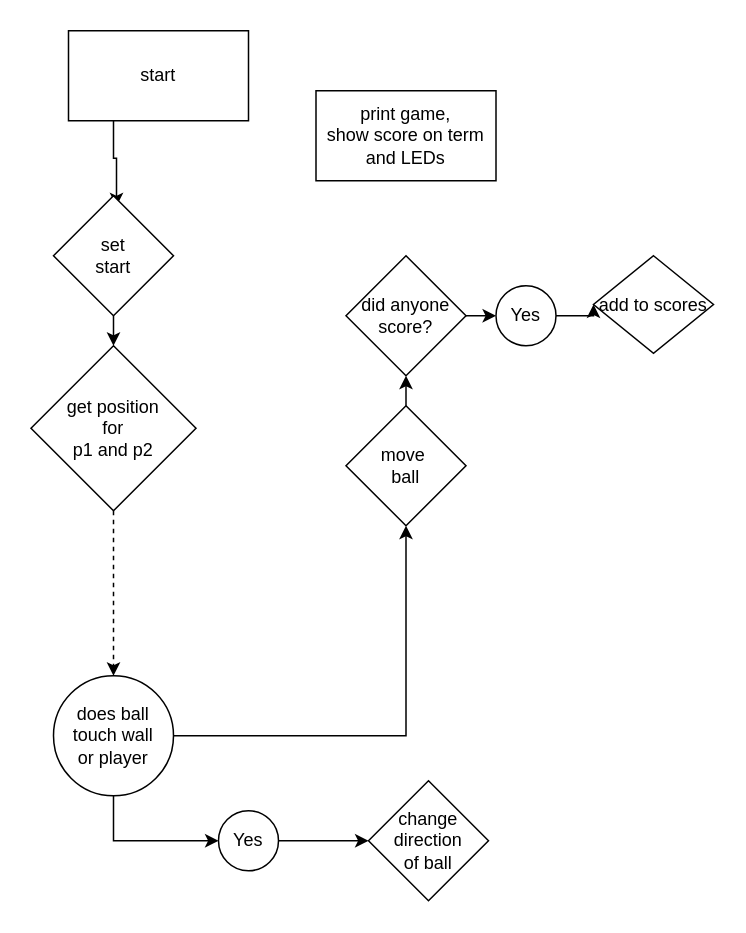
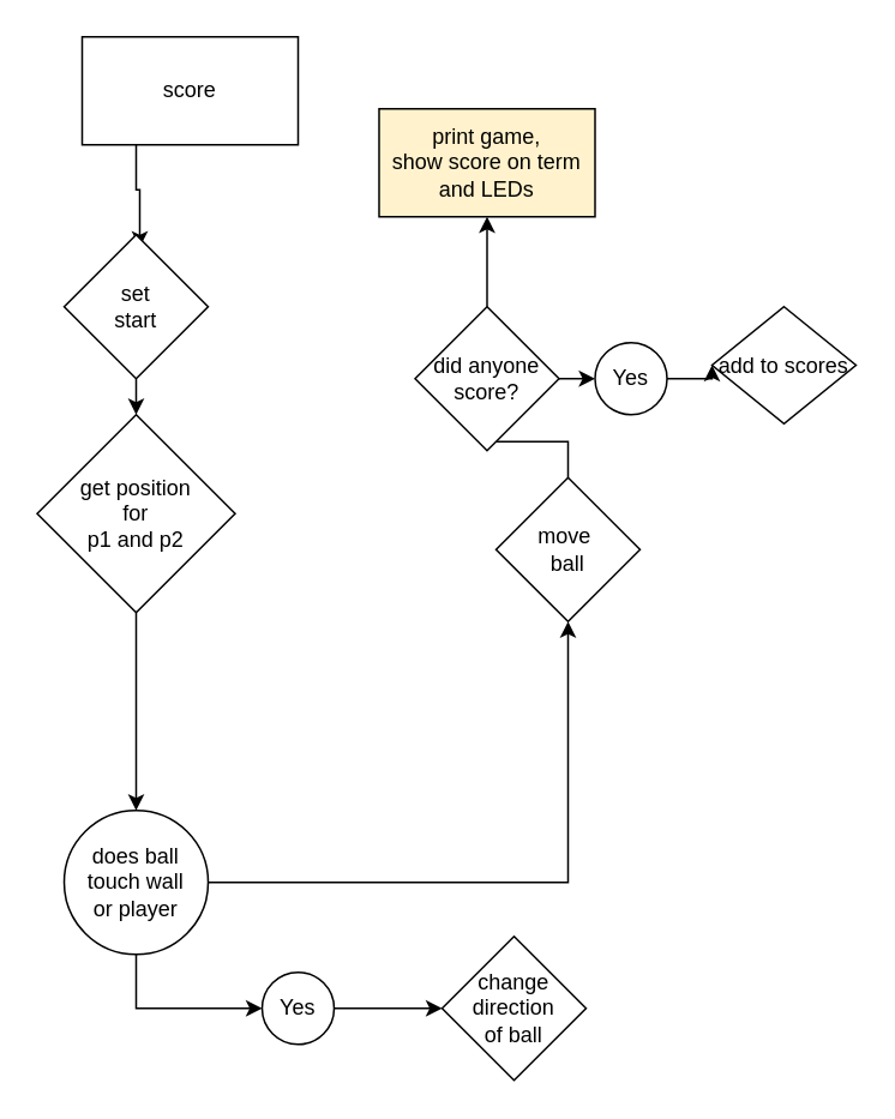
  <mxCell id="0" />
  <mxCell id="1" parent="0" />
  <mxCell id="2" style="edgeStyle=orthogonalEdgeStyle;rounded=0;orthogonalLoop=1;jettySize=auto;html=1;exitX=0.25;exitY=1;exitDx=0;exitDy=0;entryX=0.525;entryY=0.088;entryDx=0;entryDy=0;entryPerimeter=0;" edge="1" parent="1" source="3" target="7"><mxGeometry relative="1" as="geometry" /></mxCell>
- <mxCell id="3" value="start" style="rounded=0;whiteSpace=wrap;html=1;" vertex="1" parent="1"><mxGeometry x="45" y="20" width="120" height="60" as="geometry" /></mxCell>
- <mxCell id="4" style="edgeStyle=orthogonalEdgeStyle;rounded=0;orthogonalLoop=1;jettySize=auto;html=1;exitX=0.5;exitY=1;exitDx=0;exitDy=0;entryX=0.5;entryY=0;entryDx=0;entryDy=0;dashed=1;" edge="1" parent="1" source="5" target="12"><mxGeometry relative="1" as="geometry" /></mxCell>
+ <mxCell id="3" value="score" style="rounded=0;whiteSpace=wrap;html=1;" vertex="1" parent="1"><mxGeometry x="45" y="20" width="120" height="60" as="geometry" /></mxCell>
+ <mxCell id="4" style="edgeStyle=orthogonalEdgeStyle;rounded=0;orthogonalLoop=1;jettySize=auto;html=1;exitX=0.5;exitY=1;exitDx=0;exitDy=0;entryX=0.5;entryY=0;entryDx=0;entryDy=0;" edge="1" parent="1" source="5" target="12"><mxGeometry relative="1" as="geometry" /></mxCell>
  <mxCell id="5" value="get position &lt;br&gt;for &lt;br&gt;p1 and p2" style="rhombus;whiteSpace=wrap;html=1;" vertex="1" parent="1"><mxGeometry x="20" y="230" width="110" height="110" as="geometry" /></mxCell>
  <mxCell id="6" style="edgeStyle=orthogonalEdgeStyle;rounded=0;orthogonalLoop=1;jettySize=auto;html=1;exitX=0.5;exitY=1;exitDx=0;exitDy=0;entryX=0.5;entryY=0;entryDx=0;entryDy=0;" edge="1" parent="1" source="7" target="5"><mxGeometry relative="1" as="geometry" /></mxCell>
  <mxCell id="7" value="set&lt;br&gt;start" style="rhombus;whiteSpace=wrap;html=1;" vertex="1" parent="1"><mxGeometry x="35" y="130" width="80" height="80" as="geometry" /></mxCell>
  <mxCell id="8" style="edgeStyle=orthogonalEdgeStyle;rounded=0;orthogonalLoop=1;jettySize=auto;html=1;exitX=0.5;exitY=0;exitDx=0;exitDy=0;entryX=0.5;entryY=1;entryDx=0;entryDy=0;" edge="1" parent="1" source="9" target="18"><mxGeometry relative="1" as="geometry" /></mxCell>
- <mxCell id="9" value="move&amp;nbsp;&lt;br&gt;ball" style="rhombus;whiteSpace=wrap;html=1;" vertex="1" parent="1"><mxGeometry x="230" y="270" width="80" height="80" as="geometry" /></mxCell>
+ <mxCell id="9" value="move&amp;nbsp;&lt;br&gt;ball" style="rhombus;whiteSpace=wrap;html=1;" vertex="1" parent="1"><mxGeometry x="275" y="265" width="80" height="80" as="geometry" /></mxCell>
  <mxCell id="10" style="edgeStyle=orthogonalEdgeStyle;rounded=0;orthogonalLoop=1;jettySize=auto;html=1;exitX=0.5;exitY=1;exitDx=0;exitDy=0;entryX=0;entryY=0.5;entryDx=0;entryDy=0;" edge="1" parent="1" source="12" target="14"><mxGeometry relative="1" as="geometry" /></mxCell>
  <mxCell id="11" style="edgeStyle=orthogonalEdgeStyle;rounded=0;orthogonalLoop=1;jettySize=auto;html=1;exitX=1;exitY=0.5;exitDx=0;exitDy=0;entryX=0.5;entryY=1;entryDx=0;entryDy=0;" edge="1" parent="1" source="12" target="9"><mxGeometry relative="1" as="geometry" /></mxCell>
  <mxCell id="12" value="does ball touch wall&lt;br&gt;or player" style="ellipse;whiteSpace=wrap;html=1;aspect=fixed;" vertex="1" parent="1"><mxGeometry x="35" y="450" width="80" height="80" as="geometry" /></mxCell>
  <mxCell id="13" style="edgeStyle=orthogonalEdgeStyle;rounded=0;orthogonalLoop=1;jettySize=auto;html=1;exitX=1;exitY=0.5;exitDx=0;exitDy=0;entryX=0;entryY=0.5;entryDx=0;entryDy=0;" edge="1" parent="1" source="14" target="15"><mxGeometry relative="1" as="geometry" /></mxCell>
  <mxCell id="14" value="Yes" style="ellipse;whiteSpace=wrap;html=1;aspect=fixed;" vertex="1" parent="1"><mxGeometry x="145" y="540" width="40" height="40" as="geometry" /></mxCell>
  <mxCell id="15" value="change direction&lt;br&gt;of ball" style="rhombus;whiteSpace=wrap;html=1;" vertex="1" parent="1"><mxGeometry x="245" y="520" width="80" height="80" as="geometry" /></mxCell>
+ <mxCell id="16" style="edgeStyle=orthogonalEdgeStyle;rounded=0;orthogonalLoop=1;jettySize=auto;html=1;exitX=0.5;exitY=0;exitDx=0;exitDy=0;entryX=0.5;entryY=1;entryDx=0;entryDy=0;" edge="1" parent="1" source="18" target="19"><mxGeometry relative="1" as="geometry" /></mxCell>
  <mxCell id="17" style="edgeStyle=orthogonalEdgeStyle;rounded=0;orthogonalLoop=1;jettySize=auto;html=1;exitX=1;exitY=0.5;exitDx=0;exitDy=0;entryX=0;entryY=0.5;entryDx=0;entryDy=0;" edge="1" parent="1" source="18" target="22"><mxGeometry relative="1" as="geometry" /></mxCell>
  <mxCell id="18" value="did anyone&lt;br&gt;score?" style="rhombus;whiteSpace=wrap;html=1;" vertex="1" parent="1"><mxGeometry x="230" y="170" width="80" height="80" as="geometry" /></mxCell>
- <mxCell id="19" value="print game,&lt;br&gt;show score on term&lt;br&gt;and LEDs" style="rounded=0;whiteSpace=wrap;html=1;" vertex="1" parent="1"><mxGeometry x="210" y="60" width="120" height="60" as="geometry" /></mxCell>
+ <mxCell id="19" value="print game,&lt;br&gt;show score on term&lt;br&gt;and LEDs" style="rounded=0;whiteSpace=wrap;html=1;fillColor=#fff2cc;" vertex="1" parent="1"><mxGeometry x="210" y="60" width="120" height="60" as="geometry" /></mxCell>
  <mxCell id="20" value="add to scores" style="rhombus;whiteSpace=wrap;html=1;" vertex="1" parent="1"><mxGeometry x="395" y="170" width="80" height="65" as="geometry" /></mxCell>
  <mxCell id="21" style="edgeStyle=orthogonalEdgeStyle;rounded=0;orthogonalLoop=1;jettySize=auto;html=1;exitX=1;exitY=0.5;exitDx=0;exitDy=0;entryX=0;entryY=0.5;entryDx=0;entryDy=0;" edge="1" parent="1" source="22" target="20"><mxGeometry relative="1" as="geometry" /></mxCell>
  <mxCell id="22" value="Yes" style="ellipse;whiteSpace=wrap;html=1;aspect=fixed;" vertex="1" parent="1"><mxGeometry x="330" y="190" width="40" height="40" as="geometry" /></mxCell>
